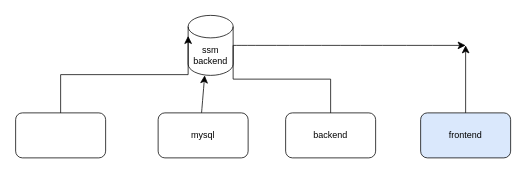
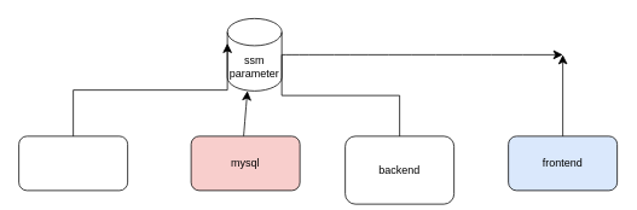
  <mxCell id="0" />
  <mxCell id="1" parent="0" />
  <mxCell id="2" style="edgeStyle=none;curved=1;rounded=0;orthogonalLoop=1;jettySize=auto;html=1;fontSize=12;startSize=8;endSize=8;" parent="1" source="3" edge="1"><mxGeometry relative="1" as="geometry"><mxPoint x="620" y="60" as="targetPoint" /></mxGeometry></mxCell>
- <mxCell id="3" value="ssm&lt;div&gt;backend&lt;/div&gt;" style="shape=cylinder3;whiteSpace=wrap;html=1;boundedLbl=1;backgroundOutline=1;size=15;" parent="1" vertex="1"><mxGeometry x="250" y="20" width="60" height="80" as="geometry" /></mxCell>
+ <mxCell id="3" value="ssm&lt;div&gt;parameter&lt;/div&gt;" style="shape=cylinder3;whiteSpace=wrap;html=1;boundedLbl=1;backgroundOutline=1;size=15;" parent="1" vertex="1"><mxGeometry x="250" y="20" width="60" height="80" as="geometry" /></mxCell>
  <mxCell id="4" style="edgeStyle=elbowEdgeStyle;rounded=0;orthogonalLoop=1;jettySize=auto;html=1;fontSize=12;startSize=8;endSize=8;elbow=vertical;entryX=0;entryY=0;entryDx=0;entryDy=27.5;entryPerimeter=0;" parent="1" source="5" target="3" edge="1"><mxGeometry relative="1" as="geometry"><mxPoint x="80" y="80" as="targetPoint" /></mxGeometry></mxCell>
  <mxCell id="5" value="" style="rounded=1;whiteSpace=wrap;html=1;" parent="1" vertex="1"><mxGeometry x="20" y="150" width="120" height="60" as="geometry" /></mxCell>
  <mxCell id="6" style="rounded=0;orthogonalLoop=1;jettySize=auto;html=1;fontSize=12;startSize=8;endSize=8;" parent="1" source="7" edge="1"><mxGeometry relative="1" as="geometry"><mxPoint x="620" y="60" as="targetPoint" /></mxGeometry></mxCell>
  <mxCell id="7" value="frontend" style="rounded=1;whiteSpace=wrap;html=1;fillColor=#dae8fc;" parent="1" vertex="1"><mxGeometry x="560" y="150" width="120" height="60" as="geometry" /></mxCell>
  <mxCell id="8" value="" style="edgeStyle=none;curved=1;rounded=0;orthogonalLoop=1;jettySize=auto;html=1;fontSize=12;startSize=8;endSize=8;" parent="1" edge="1"><mxGeometry relative="1" as="geometry"><mxPoint x="267.92" y="150" as="sourcePoint" /><mxPoint x="272.087" y="100" as="targetPoint" /></mxGeometry></mxCell>
- <mxCell id="9" value="mysql" style="rounded=1;whiteSpace=wrap;html=1;" parent="1" vertex="1"><mxGeometry x="210" y="150" width="120" height="60" as="geometry" /></mxCell>
+ <mxCell id="9" value="mysql" style="rounded=1;whiteSpace=wrap;html=1;fillColor=#f8cecc;" parent="1" vertex="1"><mxGeometry x="210" y="150" width="120" height="60" as="geometry" /></mxCell>
  <mxCell id="10" style="edgeStyle=elbowEdgeStyle;rounded=0;orthogonalLoop=1;jettySize=auto;html=1;fontSize=12;startSize=8;endSize=8;elbow=vertical;entryX=1;entryY=0.5;entryDx=0;entryDy=0;entryPerimeter=0;endArrow=none;" parent="1" source="11" target="3" edge="1"><mxGeometry relative="1" as="geometry"><mxPoint x="440" y="50" as="targetPoint" /></mxGeometry></mxCell>
- <mxCell id="11" value="backend" style="rounded=1;whiteSpace=wrap;html=1;" parent="1" vertex="1"><mxGeometry x="380" y="150" width="120" height="60" as="geometry" /></mxCell>
+ <mxCell id="11" value="backend" style="rounded=1;whiteSpace=wrap;html=1;" parent="1" vertex="1"><mxGeometry x="380" y="150" width="120" height="75" as="geometry" /></mxCell>
